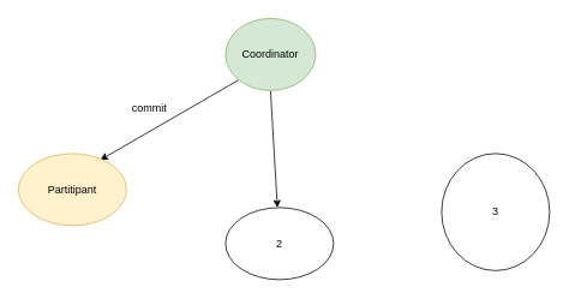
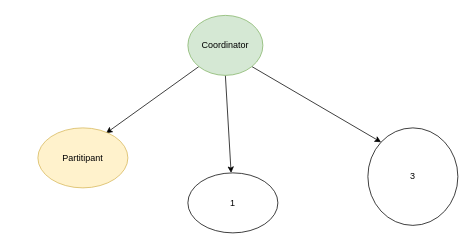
  <mxCell id="0" />
  <mxCell id="1" parent="0" />
  <mxCell id="2" style="rounded=0;orthogonalLoop=1;jettySize=auto;html=1;exitX=0;exitY=1;exitDx=0;exitDy=0;entryX=0.758;entryY=0.088;entryDx=0;entryDy=0;entryPerimeter=0;" edge="1" parent="1" source="5" target="6"><mxGeometry relative="1" as="geometry" /></mxCell>
  <mxCell id="3" style="edgeStyle=none;rounded=0;orthogonalLoop=1;jettySize=auto;html=1;exitX=0.5;exitY=1;exitDx=0;exitDy=0;" edge="1" parent="1" source="5" target="7"><mxGeometry relative="1" as="geometry" /></mxCell>
+ <mxCell id="4" style="edgeStyle=none;rounded=0;orthogonalLoop=1;jettySize=auto;html=1;exitX=1;exitY=1;exitDx=0;exitDy=0;entryX=0;entryY=0;entryDx=0;entryDy=0;" edge="1" parent="1" source="5" target="8"><mxGeometry relative="1" as="geometry" /></mxCell>
  <mxCell id="5" value="Coordinator" style="ellipse;whiteSpace=wrap;html=1;fillColor=#d5e8d4;strokeColor=#82b366;" vertex="1" parent="1"><mxGeometry x="250" y="20" width="100" height="80" as="geometry" /></mxCell>
- <mxCell id="6" value="Partitipant" style="ellipse;whiteSpace=wrap;html=1;fillColor=#fff2cc;strokeColor=#d6b656;" vertex="1" parent="1"><mxGeometry x="20" y="170" width="120" height="80" as="geometry" /></mxCell>
- <mxCell id="7" value="2" style="ellipse;whiteSpace=wrap;html=1;" vertex="1" parent="1"><mxGeometry x="250" y="230" width="120" height="80" as="geometry" /></mxCell>
+ <mxCell id="6" value="Partitipant" style="ellipse;whiteSpace=wrap;html=1;fillColor=#fff2cc;strokeColor=#d6b656;" vertex="1" parent="1"><mxGeometry x="50" y="170" width="120" height="80" as="geometry" /></mxCell>
+ <mxCell id="7" value="1" style="ellipse;whiteSpace=wrap;html=1;" vertex="1" parent="1"><mxGeometry x="250" y="230" width="120" height="80" as="geometry" /></mxCell>
  <mxCell id="8" value="3" style="ellipse;whiteSpace=wrap;html=1;" vertex="1" parent="1"><mxGeometry x="490" y="170" width="120" height="130" as="geometry" /></mxCell>
- <mxCell id="9" value="commit" style="text;html=1;align=center;verticalAlign=middle;resizable=0;points=[];autosize=1;" vertex="1" parent="1"><mxGeometry x="140" y="110" width="50" height="20" as="geometry" /></mxCell>
